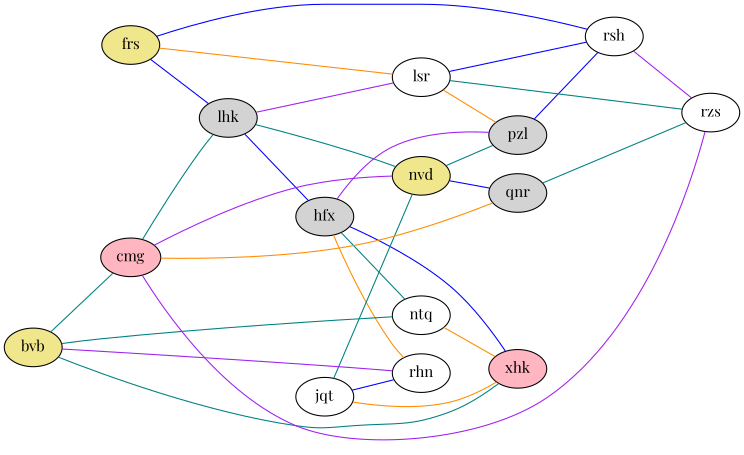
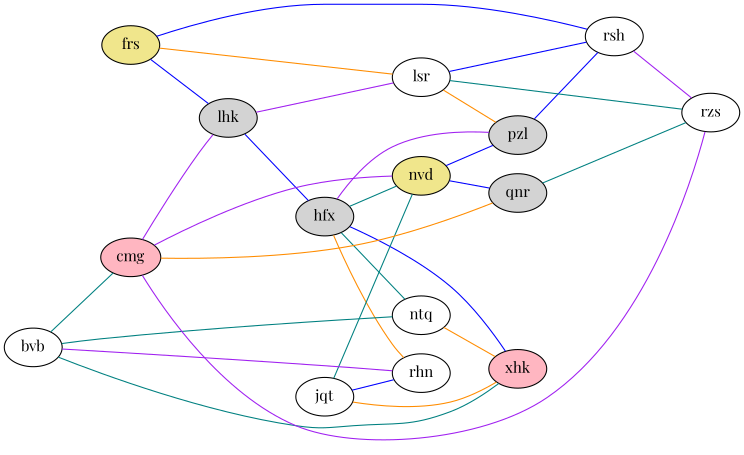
  graph {
    fontname="Playfair Display"
    rankdir=LR
    node [fillcolor=white fontname="Playfair Display" style=filled]
    edge [color=blue fontname="Playfair Display"]
    pzl [fillcolor=lightgrey]
    rsh
    rzs
    frs [fillcolor=khaki]
    lsr
    lhk [fillcolor=lightgrey]
    qnr [fillcolor=lightgrey]
    nvd [fillcolor=khaki]
    hfx [fillcolor=lightgrey]
    xhk [fillcolor=lightpink]
    ntq
    jqt
    rhn
-   bvb [fillcolor=khaki]
+   bvb
    cmg [fillcolor=lightpink]
    pzl -- rsh
    rsh -- rzs [color=purple]
    frs -- rsh
    frs -- lsr [color=darkorange]
    frs -- lhk
    lsr -- pzl [color=darkorange]
    lsr -- rsh
    lsr -- rzs [color=teal]
    lhk -- lsr [color=purple]
-   lhk -- nvd [color=teal]
+   hfx -- nvd [color=teal]
    lhk -- hfx
    qnr -- rzs [color=teal]
-   nvd -- pzl [color=teal]
+   nvd -- pzl
    nvd -- qnr
    hfx -- pzl [color=purple]
    hfx -- xhk
    hfx -- ntq [color=teal]
    hfx -- rhn [color=darkorange]
    ntq -- xhk [color=darkorange]
    jqt -- nvd [color=teal]
    jqt -- xhk [color=darkorange]
    jqt -- rhn
    bvb -- xhk [color=teal]
    bvb -- ntq [color=teal]
    bvb -- rhn [color=purple]
    bvb -- cmg [color=teal]
    cmg -- rzs [color=purple]
-   cmg -- lhk [color=teal]
+   cmg -- lhk [color=purple]
    cmg -- qnr [color=darkorange]
    cmg -- nvd [color=purple]
  }
